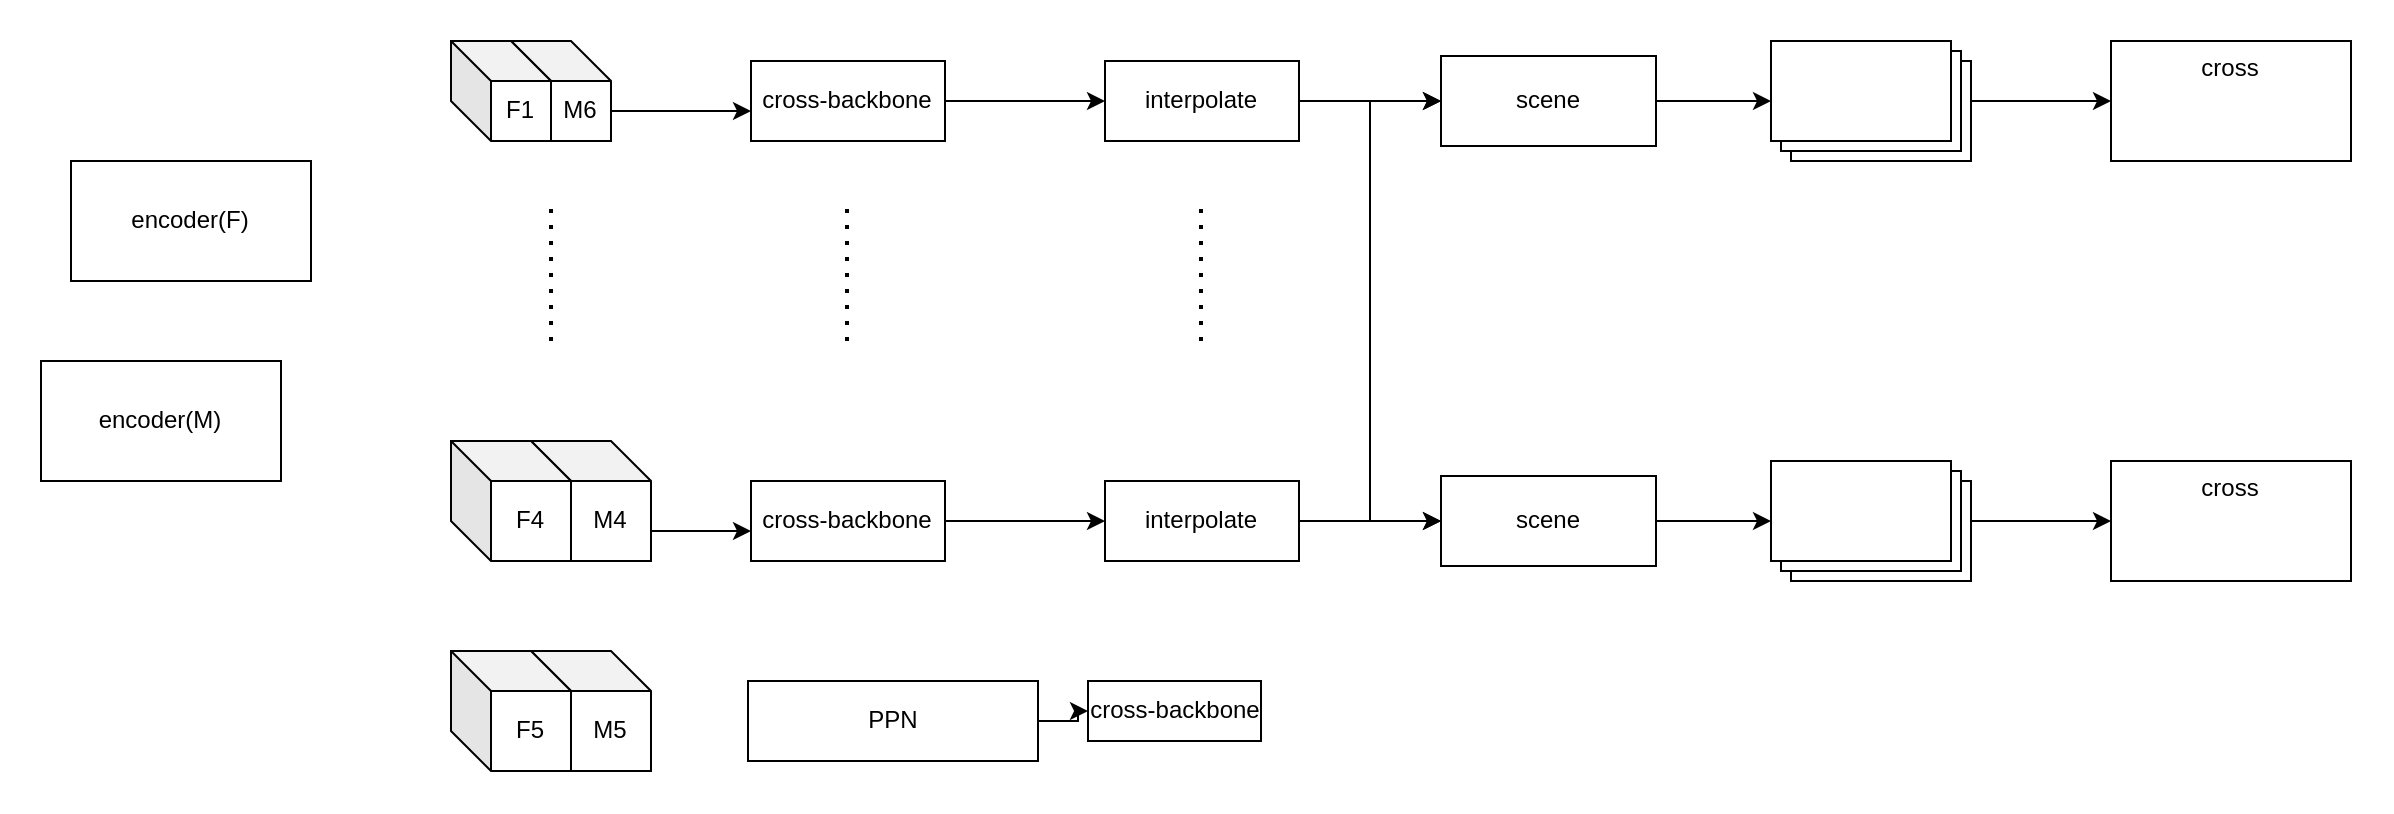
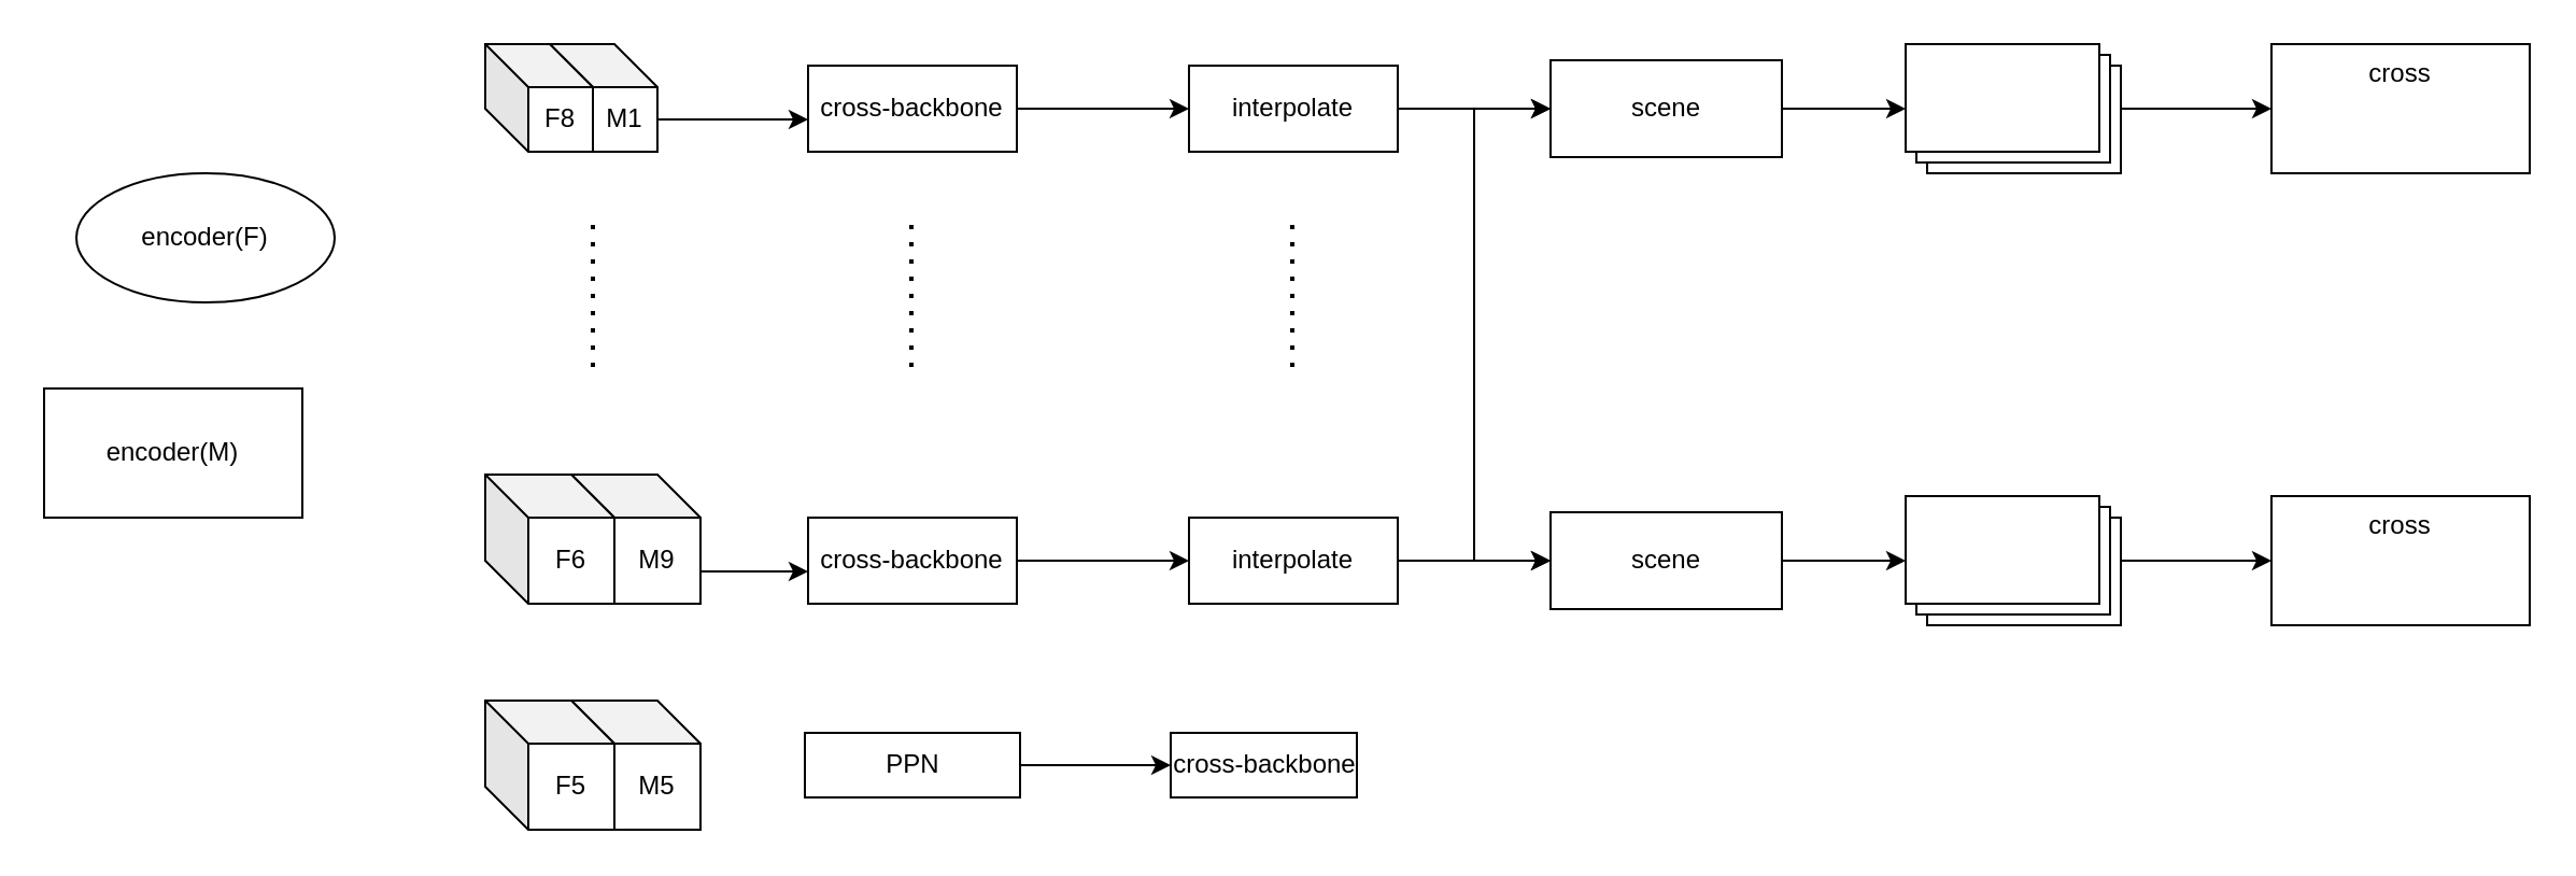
  <mxCell id="0" />
  <mxCell id="1" parent="0" />
- <mxCell id="2" value="encoder(F)" style="rounded=0;whiteSpace=wrap;html=1;" vertex="1" parent="1"><mxGeometry x="35" y="80" width="120" height="60" as="geometry" /></mxCell>
+ <mxCell id="2" value="encoder(F)" style="ellipse;whiteSpace=wrap;html=1;" vertex="1" parent="1"><mxGeometry x="35" y="80" width="120" height="60" as="geometry" /></mxCell>
  <mxCell id="3" value="&lt;font style=&quot;vertical-align: inherit;&quot;&gt;&lt;font style=&quot;vertical-align: inherit;&quot;&gt;&lt;font style=&quot;vertical-align: inherit;&quot;&gt;&lt;font style=&quot;vertical-align: inherit;&quot;&gt;encoder(M)&lt;/font&gt;&lt;/font&gt;&lt;/font&gt;&lt;/font&gt;" style="rounded=0;whiteSpace=wrap;html=1;" vertex="1" parent="1"><mxGeometry x="20" y="180" width="120" height="60" as="geometry" /></mxCell>
- <mxCell id="4" value="M6" style="shape=cube;whiteSpace=wrap;html=1;boundedLbl=1;backgroundOutline=1;darkOpacity=0.05;darkOpacity2=0.1;" vertex="1" parent="1"><mxGeometry x="255" y="20" width="50" height="50" as="geometry" /></mxCell>
- <mxCell id="5" value="F1" style="shape=cube;whiteSpace=wrap;html=1;boundedLbl=1;backgroundOutline=1;darkOpacity=0.05;darkOpacity2=0.1;" vertex="1" parent="1"><mxGeometry x="225" y="20" width="50" height="50" as="geometry" /></mxCell>
- <mxCell id="6" value="M4" style="shape=cube;whiteSpace=wrap;html=1;boundedLbl=1;backgroundOutline=1;darkOpacity=0.05;darkOpacity2=0.1;" vertex="1" parent="1"><mxGeometry x="265" y="220" width="60" height="60" as="geometry" /></mxCell>
- <mxCell id="7" value="F4" style="shape=cube;whiteSpace=wrap;html=1;boundedLbl=1;backgroundOutline=1;darkOpacity=0.05;darkOpacity2=0.1;" vertex="1" parent="1"><mxGeometry x="225" y="220" width="60" height="60" as="geometry" /></mxCell>
+ <mxCell id="4" value="M1" style="shape=cube;whiteSpace=wrap;html=1;boundedLbl=1;backgroundOutline=1;darkOpacity=0.05;darkOpacity2=0.1;" vertex="1" parent="1"><mxGeometry x="255" y="20" width="50" height="50" as="geometry" /></mxCell>
+ <mxCell id="5" value="F8" style="shape=cube;whiteSpace=wrap;html=1;boundedLbl=1;backgroundOutline=1;darkOpacity=0.05;darkOpacity2=0.1;" vertex="1" parent="1"><mxGeometry x="225" y="20" width="50" height="50" as="geometry" /></mxCell>
+ <mxCell id="6" value="M9" style="shape=cube;whiteSpace=wrap;html=1;boundedLbl=1;backgroundOutline=1;darkOpacity=0.05;darkOpacity2=0.1;" vertex="1" parent="1"><mxGeometry x="265" y="220" width="60" height="60" as="geometry" /></mxCell>
+ <mxCell id="7" value="F6" style="shape=cube;whiteSpace=wrap;html=1;boundedLbl=1;backgroundOutline=1;darkOpacity=0.05;darkOpacity2=0.1;" vertex="1" parent="1"><mxGeometry x="225" y="220" width="60" height="60" as="geometry" /></mxCell>
  <mxCell id="8" value="" style="endArrow=none;dashed=1;html=1;dashPattern=1 3;strokeWidth=2;rounded=0;" edge="1" parent="1"><mxGeometry width="50" height="50" relative="1" as="geometry"><mxPoint x="275" y="170" as="sourcePoint" /><mxPoint x="275" y="100" as="targetPoint" /><Array as="points"><mxPoint x="275" y="140" /><mxPoint x="275" y="130" /></Array></mxGeometry></mxCell>
  <mxCell id="9" value="" style="edgeStyle=orthogonalEdgeStyle;rounded=0;orthogonalLoop=1;jettySize=auto;html=1;" edge="1" parent="1" source="10" target="22"><mxGeometry relative="1" as="geometry" /></mxCell>
  <mxCell id="10" value="cross-backbone" style="rounded=0;whiteSpace=wrap;html=1;" vertex="1" parent="1"><mxGeometry x="375" y="30" width="97" height="40" as="geometry" /></mxCell>
  <mxCell id="11" value="" style="endArrow=classic;html=1;rounded=0;exitX=0;exitY=0;exitDx=50;exitDy=35;exitPerimeter=0;" edge="1" parent="1" source="4"><mxGeometry width="50" height="50" relative="1" as="geometry"><mxPoint x="335" y="100" as="sourcePoint" /><mxPoint x="375" y="55" as="targetPoint" /><Array as="points" /></mxGeometry></mxCell>
  <mxCell id="12" value="" style="edgeStyle=orthogonalEdgeStyle;rounded=0;orthogonalLoop=1;jettySize=auto;html=1;" edge="1" parent="1" source="13" target="25"><mxGeometry relative="1" as="geometry" /></mxCell>
  <mxCell id="13" value="cross-backbone" style="rounded=0;whiteSpace=wrap;html=1;" vertex="1" parent="1"><mxGeometry x="375" y="240" width="97" height="40" as="geometry" /></mxCell>
  <mxCell id="14" value="" style="endArrow=classic;html=1;rounded=0;exitX=0;exitY=0;exitDx=50;exitDy=35;exitPerimeter=0;" edge="1" parent="1"><mxGeometry width="50" height="50" relative="1" as="geometry"><mxPoint x="325" y="265" as="sourcePoint" /><mxPoint x="375" y="265" as="targetPoint" /><Array as="points" /></mxGeometry></mxCell>
  <mxCell id="15" value="" style="edgeStyle=orthogonalEdgeStyle;rounded=0;orthogonalLoop=1;jettySize=auto;html=1;" edge="1" parent="1" source="16" target="19"><mxGeometry relative="1" as="geometry" /></mxCell>
- <mxCell id="16" value="PPN" style="rounded=0;whiteSpace=wrap;html=1;" vertex="1" parent="1"><mxGeometry x="373.5" y="340" width="145" height="40" as="geometry" /></mxCell>
+ <mxCell id="16" value="PPN" style="rounded=0;whiteSpace=wrap;html=1;" vertex="1" parent="1"><mxGeometry x="373.5" y="340" width="100" height="30" as="geometry" /></mxCell>
  <mxCell id="17" value="M5" style="shape=cube;whiteSpace=wrap;html=1;boundedLbl=1;backgroundOutline=1;darkOpacity=0.05;darkOpacity2=0.1;" vertex="1" parent="1"><mxGeometry x="265" y="325" width="60" height="60" as="geometry" /></mxCell>
  <mxCell id="18" value="F5" style="shape=cube;whiteSpace=wrap;html=1;boundedLbl=1;backgroundOutline=1;darkOpacity=0.05;darkOpacity2=0.1;" vertex="1" parent="1"><mxGeometry x="225" y="325" width="60" height="60" as="geometry" /></mxCell>
  <mxCell id="19" value="cross-backbone" style="whiteSpace=wrap;html=1;rounded=0;" vertex="1" parent="1"><mxGeometry x="543.5" y="340" width="86.5" height="30" as="geometry" /></mxCell>
  <mxCell id="20" value="" style="edgeStyle=orthogonalEdgeStyle;rounded=0;orthogonalLoop=1;jettySize=auto;html=1;" edge="1" parent="1" source="22" target="29"><mxGeometry relative="1" as="geometry" /></mxCell>
  <mxCell id="21" style="edgeStyle=orthogonalEdgeStyle;rounded=0;orthogonalLoop=1;jettySize=auto;html=1;exitX=1;exitY=0.5;exitDx=0;exitDy=0;entryX=0;entryY=0.5;entryDx=0;entryDy=0;" edge="1" parent="1" source="22" target="31"><mxGeometry relative="1" as="geometry" /></mxCell>
  <mxCell id="22" value="interpolate" style="rounded=0;whiteSpace=wrap;html=1;" vertex="1" parent="1"><mxGeometry x="552" y="30" width="97" height="40" as="geometry" /></mxCell>
  <mxCell id="23" value="" style="edgeStyle=orthogonalEdgeStyle;rounded=0;orthogonalLoop=1;jettySize=auto;html=1;" edge="1" parent="1" source="25" target="31"><mxGeometry relative="1" as="geometry" /></mxCell>
  <mxCell id="24" style="edgeStyle=orthogonalEdgeStyle;rounded=0;orthogonalLoop=1;jettySize=auto;html=1;exitX=1;exitY=0.5;exitDx=0;exitDy=0;entryX=0;entryY=0.5;entryDx=0;entryDy=0;" edge="1" parent="1" source="25" target="29"><mxGeometry relative="1" as="geometry" /></mxCell>
  <mxCell id="25" value="interpolate" style="rounded=0;whiteSpace=wrap;html=1;" vertex="1" parent="1"><mxGeometry x="552" y="240" width="97" height="40" as="geometry" /></mxCell>
  <mxCell id="26" value="" style="endArrow=none;dashed=1;html=1;dashPattern=1 3;strokeWidth=2;rounded=0;" edge="1" parent="1"><mxGeometry width="50" height="50" relative="1" as="geometry"><mxPoint x="423" y="170" as="sourcePoint" /><mxPoint x="423" y="100" as="targetPoint" /><Array as="points"><mxPoint x="423" y="140" /><mxPoint x="423" y="130" /></Array></mxGeometry></mxCell>
  <mxCell id="27" value="" style="endArrow=none;dashed=1;html=1;dashPattern=1 3;strokeWidth=2;rounded=0;" edge="1" parent="1"><mxGeometry width="50" height="50" relative="1" as="geometry"><mxPoint x="600" y="170" as="sourcePoint" /><mxPoint x="600" y="100" as="targetPoint" /><Array as="points"><mxPoint x="600" y="140" /><mxPoint x="600" y="130" /></Array></mxGeometry></mxCell>
  <mxCell id="28" value="" style="edgeStyle=orthogonalEdgeStyle;rounded=0;orthogonalLoop=1;jettySize=auto;html=1;" edge="1" parent="1" source="29" target="33"><mxGeometry relative="1" as="geometry" /></mxCell>
  <mxCell id="29" value="scene" style="whiteSpace=wrap;html=1;rounded=0;" vertex="1" parent="1"><mxGeometry x="720" y="27.5" width="107.5" height="45" as="geometry" /></mxCell>
  <mxCell id="30" value="" style="edgeStyle=orthogonalEdgeStyle;rounded=0;orthogonalLoop=1;jettySize=auto;html=1;" edge="1" parent="1" source="31" target="35"><mxGeometry relative="1" as="geometry" /></mxCell>
  <mxCell id="31" value="scene" style="whiteSpace=wrap;html=1;rounded=0;" vertex="1" parent="1"><mxGeometry x="720" y="237.5" width="107.5" height="45" as="geometry" /></mxCell>
  <mxCell id="32" value="" style="edgeStyle=orthogonalEdgeStyle;rounded=0;orthogonalLoop=1;jettySize=auto;html=1;" edge="1" parent="1" source="33" target="36"><mxGeometry relative="1" as="geometry" /></mxCell>
  <mxCell id="33" value="" style="verticalLabelPosition=bottom;verticalAlign=top;html=1;shape=mxgraph.basic.layered_rect;dx=10;outlineConnect=0;whiteSpace=wrap;" vertex="1" parent="1"><mxGeometry x="885" y="20" width="100" height="60" as="geometry" /></mxCell>
  <mxCell id="34" value="" style="edgeStyle=orthogonalEdgeStyle;rounded=0;orthogonalLoop=1;jettySize=auto;html=1;" edge="1" parent="1" source="35" target="37"><mxGeometry relative="1" as="geometry" /></mxCell>
  <mxCell id="35" value="" style="verticalLabelPosition=bottom;verticalAlign=top;html=1;shape=mxgraph.basic.layered_rect;dx=10;outlineConnect=0;whiteSpace=wrap;" vertex="1" parent="1"><mxGeometry x="885" y="230" width="100" height="60" as="geometry" /></mxCell>
  <mxCell id="36" value="cross" style="whiteSpace=wrap;html=1;verticalAlign=top;" vertex="1" parent="1"><mxGeometry x="1055" y="20" width="120" height="60" as="geometry" /></mxCell>
  <mxCell id="37" value="cross" style="whiteSpace=wrap;html=1;verticalAlign=top;" vertex="1" parent="1"><mxGeometry x="1055" y="230" width="120" height="60" as="geometry" /></mxCell>
